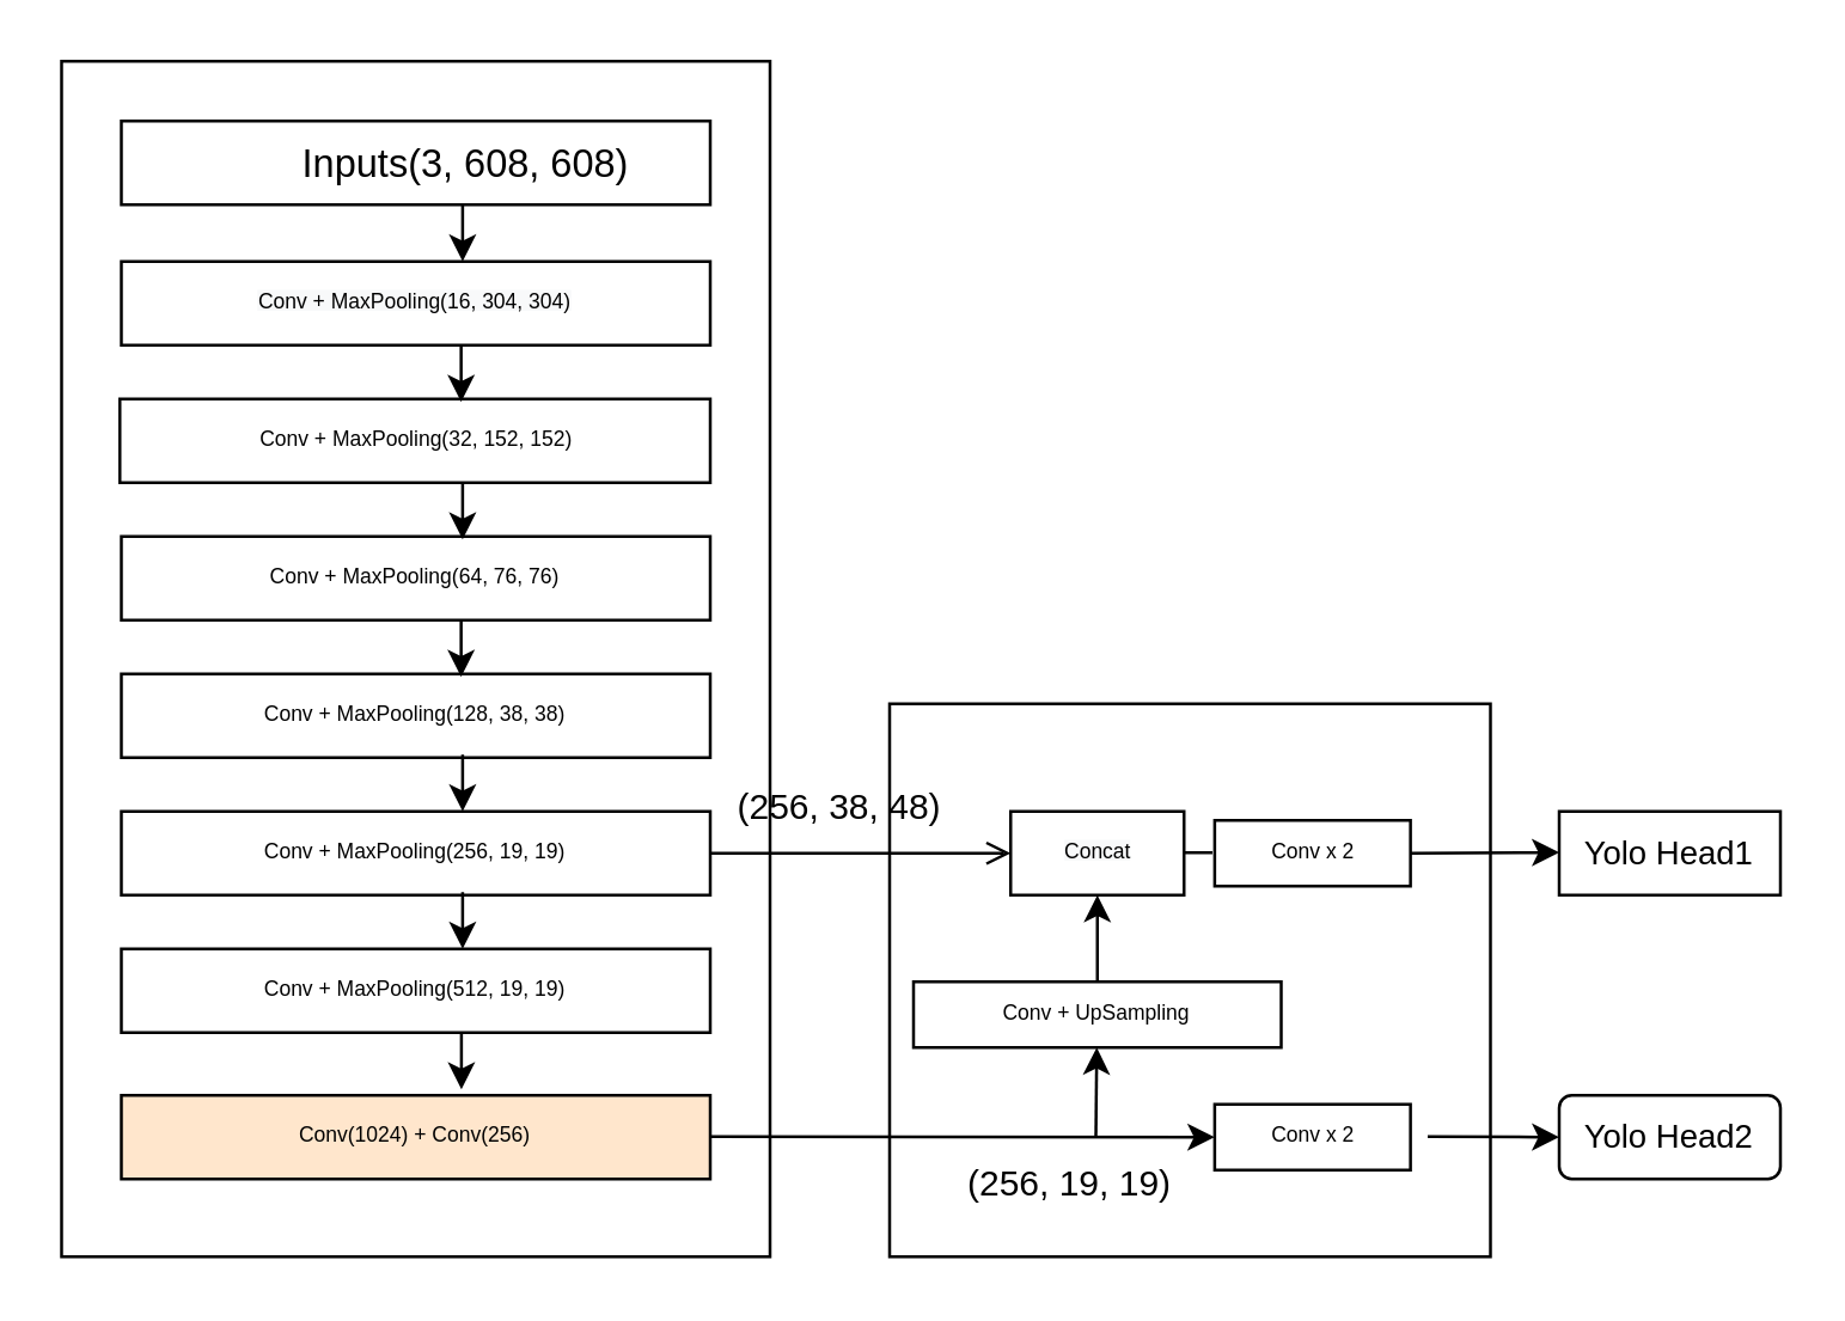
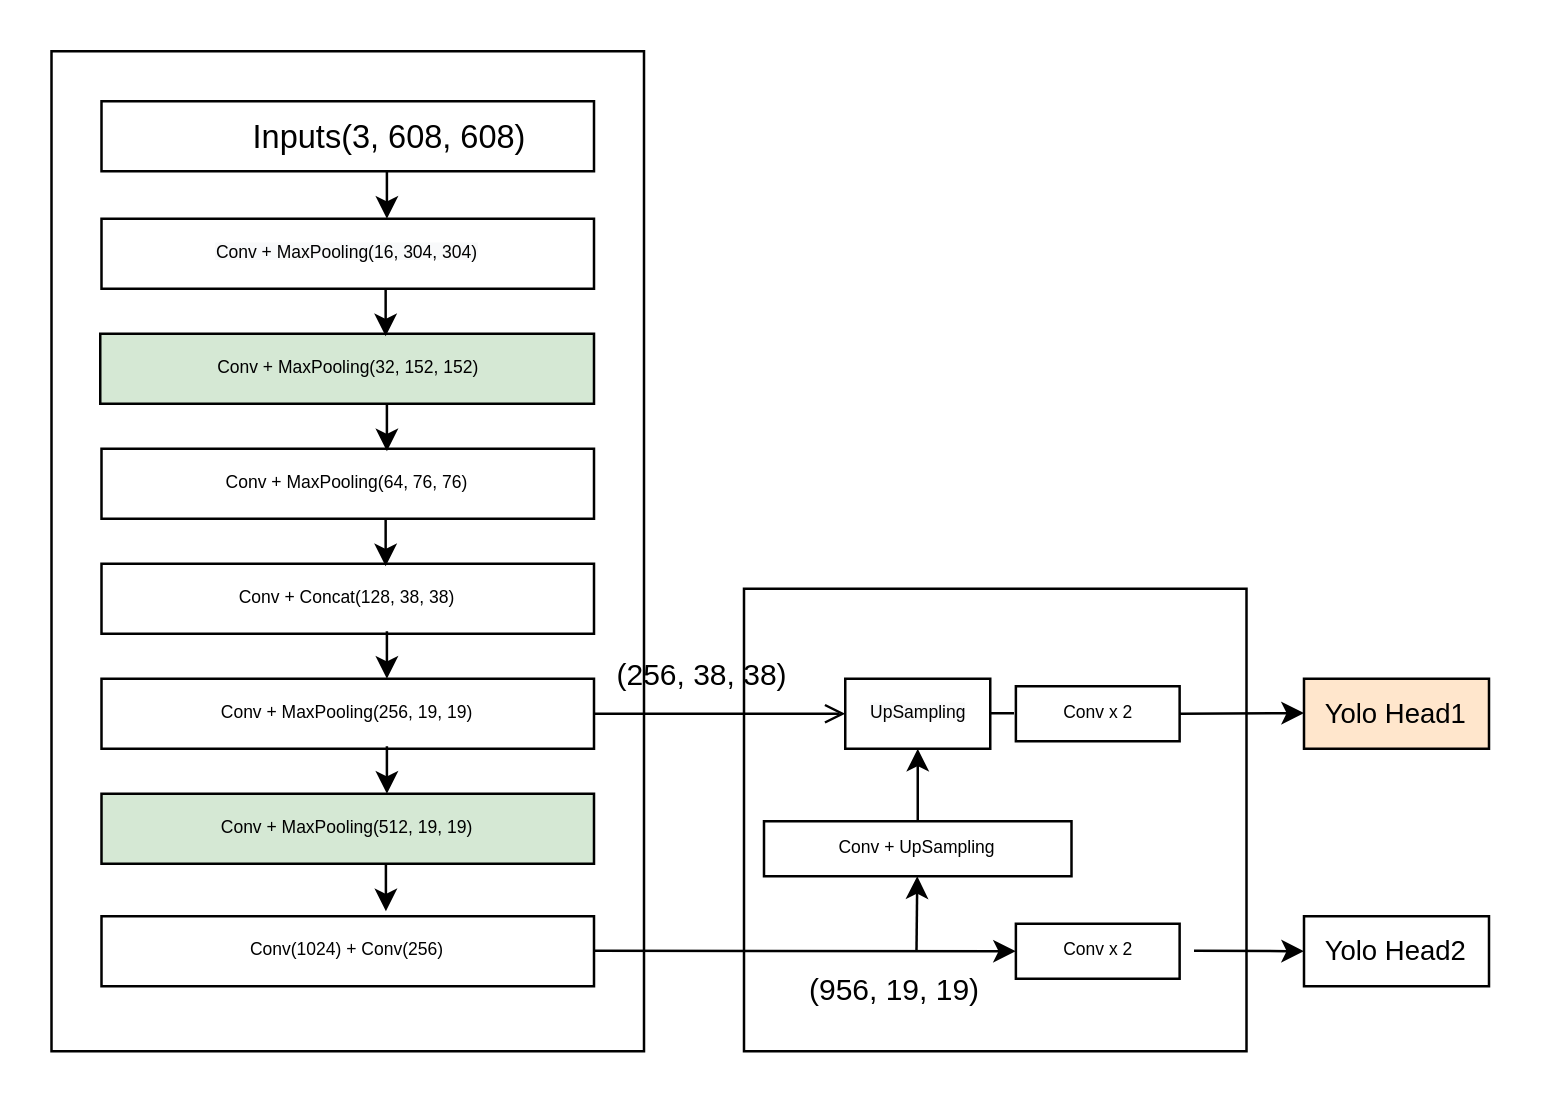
  <mxCell id="0" />
  <mxCell id="1" parent="0" />
  <mxCell id="2" value="" style="rounded=0;whiteSpace=wrap;html=1;strokeWidth=1;fontSize=7;" parent="1" vertex="1"><mxGeometry x="297" y="235" width="201" height="185" as="geometry" /></mxCell>
  <mxCell id="3" value="" style="rounded=0;whiteSpace=wrap;html=1;" parent="1" vertex="1"><mxGeometry x="20" y="20" width="237" height="400" as="geometry" /></mxCell>
  <mxCell id="4" value="" style="rounded=0;whiteSpace=wrap;html=1;strokeWidth=1;fontSize=16;" parent="1" vertex="1"><mxGeometry x="40" y="40" width="197" height="28" as="geometry" /></mxCell>
  <mxCell id="5" value="&lt;font style=&quot;font-size: 13px;&quot;&gt;Inputs(3, 608, 608)&lt;/font&gt;" style="text;html=1;resizable=0;autosize=1;align=center;verticalAlign=middle;points=[];fillColor=none;strokeColor=none;rounded=0;fontSize=13;" parent="1" vertex="1"><mxGeometry x="94" y="44" width="121" height="20" as="geometry" /></mxCell>
  <mxCell id="6" value="&lt;span style=&quot;color: rgb(0 , 0 , 0) ; font-family: &amp;#34;helvetica&amp;#34; ; font-style: normal ; font-weight: 400 ; letter-spacing: normal ; text-align: center ; text-indent: 0px ; text-transform: none ; word-spacing: 0px ; background-color: rgb(248 , 249 , 250) ; display: inline ; float: none ; font-size: 7px&quot;&gt;&lt;font style=&quot;font-size: 7px&quot;&gt;Conv + MaxPooling(16, 304, 304)&lt;/font&gt;&lt;/span&gt;" style="rounded=0;whiteSpace=wrap;html=1;strokeWidth=1;fontSize=7;" parent="1" vertex="1"><mxGeometry x="40" y="87" width="197" height="28" as="geometry" /></mxCell>
- <mxCell id="7" value="&lt;span style=&quot;font-family: &amp;#34;helvetica&amp;#34;&quot;&gt;Conv + MaxPooling(32, 152, 152)&lt;/span&gt;" style="rounded=0;whiteSpace=wrap;html=1;strokeWidth=1;fontSize=7;" parent="1" vertex="1"><mxGeometry x="39.5" y="133" width="197.5" height="28" as="geometry" /></mxCell>
+ <mxCell id="7" value="&lt;span style=&quot;font-family: &amp;#34;helvetica&amp;#34;&quot;&gt;Conv + MaxPooling(32, 152, 152)&lt;/span&gt;" style="rounded=0;whiteSpace=wrap;html=1;strokeWidth=1;fontSize=7;fillColor=#d5e8d4;" parent="1" vertex="1"><mxGeometry x="39.5" y="133" width="197.5" height="28" as="geometry" /></mxCell>
  <mxCell id="8" value="" style="endArrow=classic;html=1;fontSize=7;" parent="1" edge="1"><mxGeometry width="50" height="50" relative="1" as="geometry"><mxPoint x="154.16" y="68" as="sourcePoint" /><mxPoint x="154.16" y="87" as="targetPoint" /></mxGeometry></mxCell>
  <mxCell id="9" value="" style="endArrow=classic;html=1;fontSize=7;" parent="1" edge="1"><mxGeometry width="50" height="50" relative="1" as="geometry"><mxPoint x="153.66" y="115" as="sourcePoint" /><mxPoint x="153.66" y="134" as="targetPoint" /></mxGeometry></mxCell>
  <mxCell id="10" value="&lt;span style=&quot;font-family: &amp;#34;helvetica&amp;#34;&quot;&gt;Conv + MaxPooling(64, 76, 76)&lt;/span&gt;" style="rounded=0;whiteSpace=wrap;html=1;strokeWidth=1;fontSize=7;" parent="1" vertex="1"><mxGeometry x="40" y="179" width="197" height="28" as="geometry" /></mxCell>
  <mxCell id="11" value="" style="endArrow=classic;html=1;fontSize=7;" parent="1" edge="1"><mxGeometry width="50" height="50" relative="1" as="geometry"><mxPoint x="154.16" y="161" as="sourcePoint" /><mxPoint x="154.16" y="180" as="targetPoint" /></mxGeometry></mxCell>
- <mxCell id="12" value="&lt;span style=&quot;font-family: &amp;#34;helvetica&amp;#34;&quot;&gt;Conv + MaxPooling(128, 38, 38)&lt;/span&gt;" style="rounded=0;whiteSpace=wrap;html=1;strokeWidth=1;fontSize=7;" parent="1" vertex="1"><mxGeometry x="40" y="225" width="197" height="28" as="geometry" /></mxCell>
+ <mxCell id="12" value="&lt;span style=&quot;font-family: &amp;#34;helvetica&amp;#34;&quot;&gt;Conv + Concat(128, 38, 38)&lt;/span&gt;" style="rounded=0;whiteSpace=wrap;html=1;strokeWidth=1;fontSize=7;" parent="1" vertex="1"><mxGeometry x="40" y="225" width="197" height="28" as="geometry" /></mxCell>
  <mxCell id="13" value="&lt;span style=&quot;font-family: &amp;#34;helvetica&amp;#34;&quot;&gt;Conv + MaxPooling(256, 19, 19)&lt;/span&gt;" style="rounded=0;whiteSpace=wrap;html=1;strokeWidth=1;fontSize=7;" parent="1" vertex="1"><mxGeometry x="40" y="271" width="197" height="28" as="geometry" /></mxCell>
  <mxCell id="14" value="" style="endArrow=classic;html=1;fontSize=7;" parent="1" edge="1"><mxGeometry width="50" height="50" relative="1" as="geometry"><mxPoint x="153.66" y="207" as="sourcePoint" /><mxPoint x="153.66" y="226" as="targetPoint" /></mxGeometry></mxCell>
  <mxCell id="15" value="" style="endArrow=classic;html=1;fontSize=7;" parent="1" edge="1"><mxGeometry width="50" height="50" relative="1" as="geometry"><mxPoint x="154.16" y="252" as="sourcePoint" /><mxPoint x="154.16" y="271" as="targetPoint" /></mxGeometry></mxCell>
- <mxCell id="16" value="&lt;span style=&quot;font-family: &amp;#34;helvetica&amp;#34;&quot;&gt;Conv + MaxPooling(512, 19, 19)&lt;/span&gt;" style="rounded=0;whiteSpace=wrap;html=1;strokeWidth=1;fontSize=7;" parent="1" vertex="1"><mxGeometry x="40" y="317" width="197" height="28" as="geometry" /></mxCell>
+ <mxCell id="16" value="&lt;span style=&quot;font-family: &amp;#34;helvetica&amp;#34;&quot;&gt;Conv + MaxPooling(512, 19, 19)&lt;/span&gt;" style="rounded=0;whiteSpace=wrap;html=1;strokeWidth=1;fontSize=7;fillColor=#d5e8d4;" parent="1" vertex="1"><mxGeometry x="40" y="317" width="197" height="28" as="geometry" /></mxCell>
  <mxCell id="17" value="" style="endArrow=classic;html=1;fontSize=7;" parent="1" edge="1"><mxGeometry width="50" height="50" relative="1" as="geometry"><mxPoint x="154.16" y="298" as="sourcePoint" /><mxPoint x="154.16" y="317" as="targetPoint" /></mxGeometry></mxCell>
- <mxCell id="18" value="&lt;span style=&quot;color: rgb(0 , 0 , 0) ; font-family: &amp;#34;helvetica&amp;#34; ; font-style: normal ; letter-spacing: normal ; text-align: center ; text-indent: 0px ; text-transform: none ; word-spacing: 0px ; background-color: rgb(248 , 249 , 250) ; display: inline ; float: none ; font-size: 7px&quot;&gt;&lt;font style=&quot;font-size: 7px&quot;&gt;Concat&lt;/font&gt;&lt;/span&gt;" style="rounded=0;whiteSpace=wrap;html=1;strokeWidth=1;fontSize=7;" parent="1" vertex="1"><mxGeometry x="337.5" y="271" width="58" height="28" as="geometry" /></mxCell>
+ <mxCell id="18" value="&lt;span style=&quot;color: rgb(0 , 0 , 0) ; font-family: &amp;#34;helvetica&amp;#34; ; font-style: normal ; letter-spacing: normal ; text-align: center ; text-indent: 0px ; text-transform: none ; word-spacing: 0px ; background-color: rgb(248 , 249 , 250) ; display: inline ; float: none ; font-size: 7px&quot;&gt;&lt;font style=&quot;font-size: 7px&quot;&gt;UpSampling&lt;/font&gt;&lt;/span&gt;" style="rounded=0;whiteSpace=wrap;html=1;strokeWidth=1;fontSize=7;" parent="1" vertex="1"><mxGeometry x="337.5" y="271" width="58" height="28" as="geometry" /></mxCell>
  <mxCell id="19" value="Conv + UpSampling" style="rounded=0;whiteSpace=wrap;html=1;strokeWidth=1;fontSize=7;" parent="1" vertex="1"><mxGeometry x="305" y="328" width="123" height="22" as="geometry" /></mxCell>
- <mxCell id="20" value="&lt;font face=&quot;helvetica&quot; style=&quot;font-size: 11px&quot;&gt;Yolo Head1&lt;/font&gt;" style="rounded=0;whiteSpace=wrap;html=1;strokeWidth=1;fontSize=7;" parent="1" vertex="1"><mxGeometry x="521" y="271" width="74" height="28" as="geometry" /></mxCell>
+ <mxCell id="20" value="&lt;font face=&quot;helvetica&quot; style=&quot;font-size: 11px&quot;&gt;Yolo Head1&lt;/font&gt;" style="rounded=0;whiteSpace=wrap;html=1;strokeWidth=1;fontSize=7;fillColor=#ffe6cc;" parent="1" vertex="1"><mxGeometry x="521" y="271" width="74" height="28" as="geometry" /></mxCell>
  <mxCell id="21" value="" style="endArrow=classic;html=1;" parent="1" edge="1"><mxGeometry width="50" height="50" relative="1" as="geometry"><mxPoint x="366" y="380" as="sourcePoint" /><mxPoint x="366.3" y="350" as="targetPoint" /></mxGeometry></mxCell>
  <mxCell id="22" value="" style="endArrow=classic;html=1;exitX=1;exitY=0.5;exitDx=0;exitDy=0;" parent="1" source="33" edge="1"><mxGeometry width="50" height="50" relative="1" as="geometry"><mxPoint x="475" y="285.05" as="sourcePoint" /><mxPoint x="521" y="284.71" as="targetPoint" /></mxGeometry></mxCell>
- <mxCell id="23" value="&lt;font face=&quot;helvetica&quot; style=&quot;font-size: 11px&quot;&gt;Yolo Head2&lt;/font&gt;" style="whiteSpace=wrap;html=1;strokeWidth=1;fontSize=7;rounded=1;" parent="1" vertex="1"><mxGeometry x="521" y="366" width="74" height="28" as="geometry" /></mxCell>
+ <mxCell id="23" value="&lt;font face=&quot;helvetica&quot; style=&quot;font-size: 11px&quot;&gt;Yolo Head2&lt;/font&gt;" style="rounded=0;whiteSpace=wrap;html=1;strokeWidth=1;fontSize=7;" parent="1" vertex="1"><mxGeometry x="521" y="366" width="74" height="28" as="geometry" /></mxCell>
  <mxCell id="24" value="" style="endArrow=classic;html=1;exitX=0.5;exitY=0;exitDx=0;exitDy=0;entryX=0.5;entryY=1;entryDx=0;entryDy=0;" parent="1" source="19" target="18" edge="1"><mxGeometry width="50" height="50" relative="1" as="geometry"><mxPoint x="400.8" y="310.5" as="sourcePoint" /><mxPoint x="401" y="300" as="targetPoint" /></mxGeometry></mxCell>
- <mxCell id="25" value="(256, 19, 19)" style="text;html=1;resizable=0;autosize=1;align=center;verticalAlign=middle;points=[];fillColor=none;strokeColor=none;rounded=0;" parent="1" vertex="1"><mxGeometry x="318.5" y="387" width="77" height="18" as="geometry" /></mxCell>
+ <mxCell id="25" value="(956, 19, 19)" style="text;html=1;resizable=0;autosize=1;align=center;verticalAlign=middle;points=[];fillColor=none;strokeColor=none;rounded=0;" parent="1" vertex="1"><mxGeometry x="318.5" y="387" width="77" height="18" as="geometry" /></mxCell>
  <mxCell id="26" value="" style="endArrow=open;html=1;exitX=1;exitY=0.5;exitDx=0;exitDy=0;entryX=0;entryY=0.5;entryDx=0;entryDy=0;" parent="1" source="13" target="18" edge="1"><mxGeometry width="50" height="50" relative="1" as="geometry"><mxPoint x="270" y="285" as="sourcePoint" /><mxPoint x="358" y="284.83" as="targetPoint" /></mxGeometry></mxCell>
- <mxCell id="27" value="(256, 38, 48)" style="text;html=1;resizable=0;autosize=1;align=center;verticalAlign=middle;points=[];fillColor=none;strokeColor=none;rounded=0;" parent="1" vertex="1"><mxGeometry x="241" y="261" width="77" height="18" as="geometry" /></mxCell>
- <mxCell id="28" value="&lt;span style=&quot;font-family: &amp;#34;helvetica&amp;#34;&quot;&gt;Conv(1024) + Conv(256)&lt;/span&gt;" style="rounded=0;whiteSpace=wrap;html=1;strokeWidth=1;fontSize=7;fillColor=#ffe6cc;" parent="1" vertex="1"><mxGeometry x="40" y="366" width="197" height="28" as="geometry" /></mxCell>
+ <mxCell id="27" value="(256, 38, 38)" style="text;html=1;resizable=0;autosize=1;align=center;verticalAlign=middle;points=[];fillColor=none;strokeColor=none;rounded=0;" parent="1" vertex="1"><mxGeometry x="241" y="261" width="77" height="18" as="geometry" /></mxCell>
+ <mxCell id="28" value="&lt;span style=&quot;font-family: &amp;#34;helvetica&amp;#34;&quot;&gt;Conv(1024) + Conv(256)&lt;/span&gt;" style="rounded=0;whiteSpace=wrap;html=1;strokeWidth=1;fontSize=7;" parent="1" vertex="1"><mxGeometry x="40" y="366" width="197" height="28" as="geometry" /></mxCell>
  <mxCell id="29" value="" style="endArrow=classic;html=1;fontSize=7;" parent="1" edge="1"><mxGeometry width="50" height="50" relative="1" as="geometry"><mxPoint x="153.76" y="345" as="sourcePoint" /><mxPoint x="153.76" y="364" as="targetPoint" /></mxGeometry></mxCell>
  <mxCell id="30" value="Conv x 2" style="rounded=0;whiteSpace=wrap;html=1;strokeWidth=1;fontSize=7;" parent="1" vertex="1"><mxGeometry x="405.75" y="369" width="65.5" height="22" as="geometry" /></mxCell>
  <mxCell id="31" value="" style="endArrow=classic;html=1;entryX=0;entryY=0.5;entryDx=0;entryDy=0;" parent="1" target="30" edge="1"><mxGeometry width="50" height="50" relative="1" as="geometry"><mxPoint x="237" y="379.8" as="sourcePoint" /><mxPoint x="395" y="379.8" as="targetPoint" /></mxGeometry></mxCell>
  <mxCell id="32" value="" style="endArrow=classic;html=1;entryX=0;entryY=0.5;entryDx=0;entryDy=0;" parent="1" target="23" edge="1"><mxGeometry width="50" height="50" relative="1" as="geometry"><mxPoint x="477" y="379.8" as="sourcePoint" /><mxPoint x="517" y="379.8" as="targetPoint" /></mxGeometry></mxCell>
  <mxCell id="33" value="Conv x 2" style="rounded=0;whiteSpace=wrap;html=1;strokeWidth=1;fontSize=7;" parent="1" vertex="1"><mxGeometry x="405.75" y="274" width="65.5" height="22" as="geometry" /></mxCell>
  <mxCell id="34" value="" style="endArrow=none;html=1;" parent="1" edge="1"><mxGeometry width="50" height="50" relative="1" as="geometry"><mxPoint x="405" y="284.8" as="sourcePoint" /><mxPoint x="395.5" y="284.8" as="targetPoint" /></mxGeometry></mxCell>
